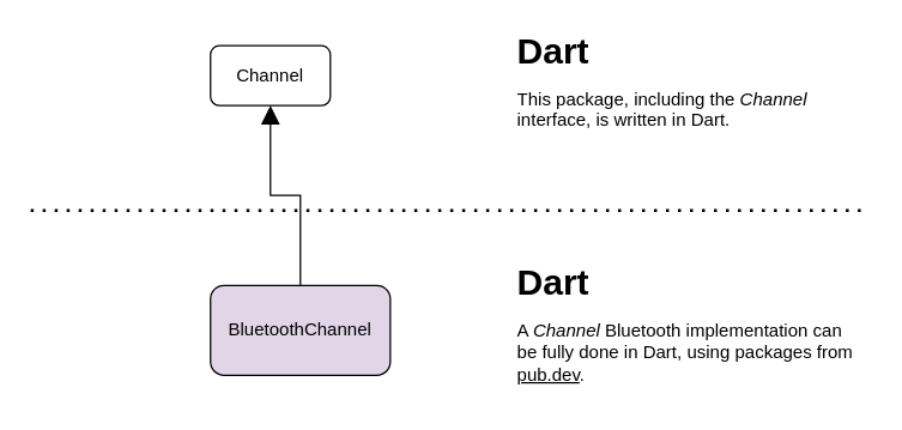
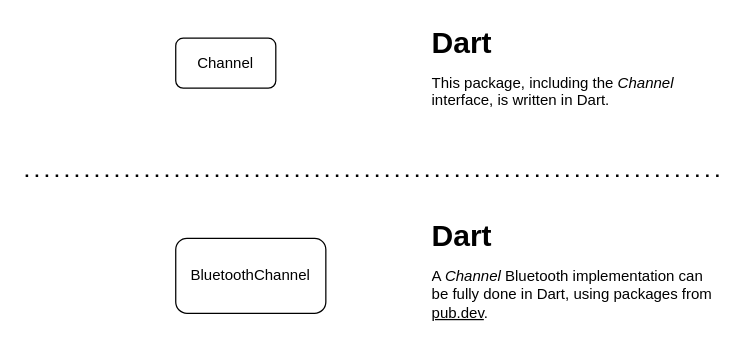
  <mxCell id="0" />
  <mxCell id="1" parent="0" />
  <mxCell id="2" value="Channel" style="rounded=1;whiteSpace=wrap;html=1;" vertex="1" parent="1"><mxGeometry x="140" y="30" width="80" height="40" as="geometry" /></mxCell>
- <mxCell id="3" style="edgeStyle=orthogonalEdgeStyle;rounded=0;orthogonalLoop=1;jettySize=auto;html=1;entryX=0.5;entryY=1;entryDx=0;entryDy=0;endArrow=block;endFill=1;endSize=10;" edge="1" parent="1" source="4" target="2"><mxGeometry relative="1" as="geometry" /></mxCell>
- <mxCell id="4" value="BluetoothChannel" style="rounded=1;whiteSpace=wrap;html=1;fillColor=#e1d5e7;" vertex="1" parent="1"><mxGeometry x="140" y="190" width="120" height="60" as="geometry" /></mxCell>
+ <mxCell id="4" value="BluetoothChannel" style="rounded=1;whiteSpace=wrap;html=1;" vertex="1" parent="1"><mxGeometry x="140" y="190" width="120" height="60" as="geometry" /></mxCell>
  <mxCell id="5" value="" style="endArrow=none;dashed=1;html=1;dashPattern=1 3;strokeWidth=2;rounded=0;endSize=10;" edge="1" parent="1"><mxGeometry width="50" height="50" relative="1" as="geometry"><mxPoint x="20" y="140" as="sourcePoint" /><mxPoint x="580" y="140" as="targetPoint" /></mxGeometry></mxCell>
  <mxCell id="6" value="&lt;p style=&quot;line-height: 0;&quot;&gt;&lt;/p&gt;&lt;h1 style=&quot;line-height: 0.7;&quot;&gt;Dart&lt;/h1&gt;&lt;p style=&quot;line-height: 1.2;&quot;&gt;This package, including the &lt;i&gt;Channel&lt;/i&gt; interface, is written in Dart.&lt;/p&gt;&lt;p&gt;&lt;/p&gt;" style="text;html=1;strokeColor=none;fillColor=none;spacing=5;spacingTop=-20;whiteSpace=wrap;overflow=hidden;rounded=0;" vertex="1" parent="1"><mxGeometry x="340" y="20" width="240" height="80" as="geometry" /></mxCell>
  <mxCell id="7" value="&lt;p style=&quot;line-height: 0.8;&quot;&gt;&lt;/p&gt;&lt;h1 style=&quot;line-height: 0.7;&quot;&gt;Dart&lt;/h1&gt;&lt;p&gt;A &lt;i&gt;Channel&lt;/i&gt; Bluetooth implementation can be fully done in Dart, using packages from &lt;u&gt;pub.dev&lt;/u&gt;.&lt;/p&gt;&lt;p&gt;&lt;/p&gt;" style="text;html=1;strokeColor=none;fillColor=none;spacing=5;spacingTop=-20;whiteSpace=wrap;overflow=hidden;rounded=0;" vertex="1" parent="1"><mxGeometry x="340" y="175" width="240" height="90" as="geometry" /></mxCell>
